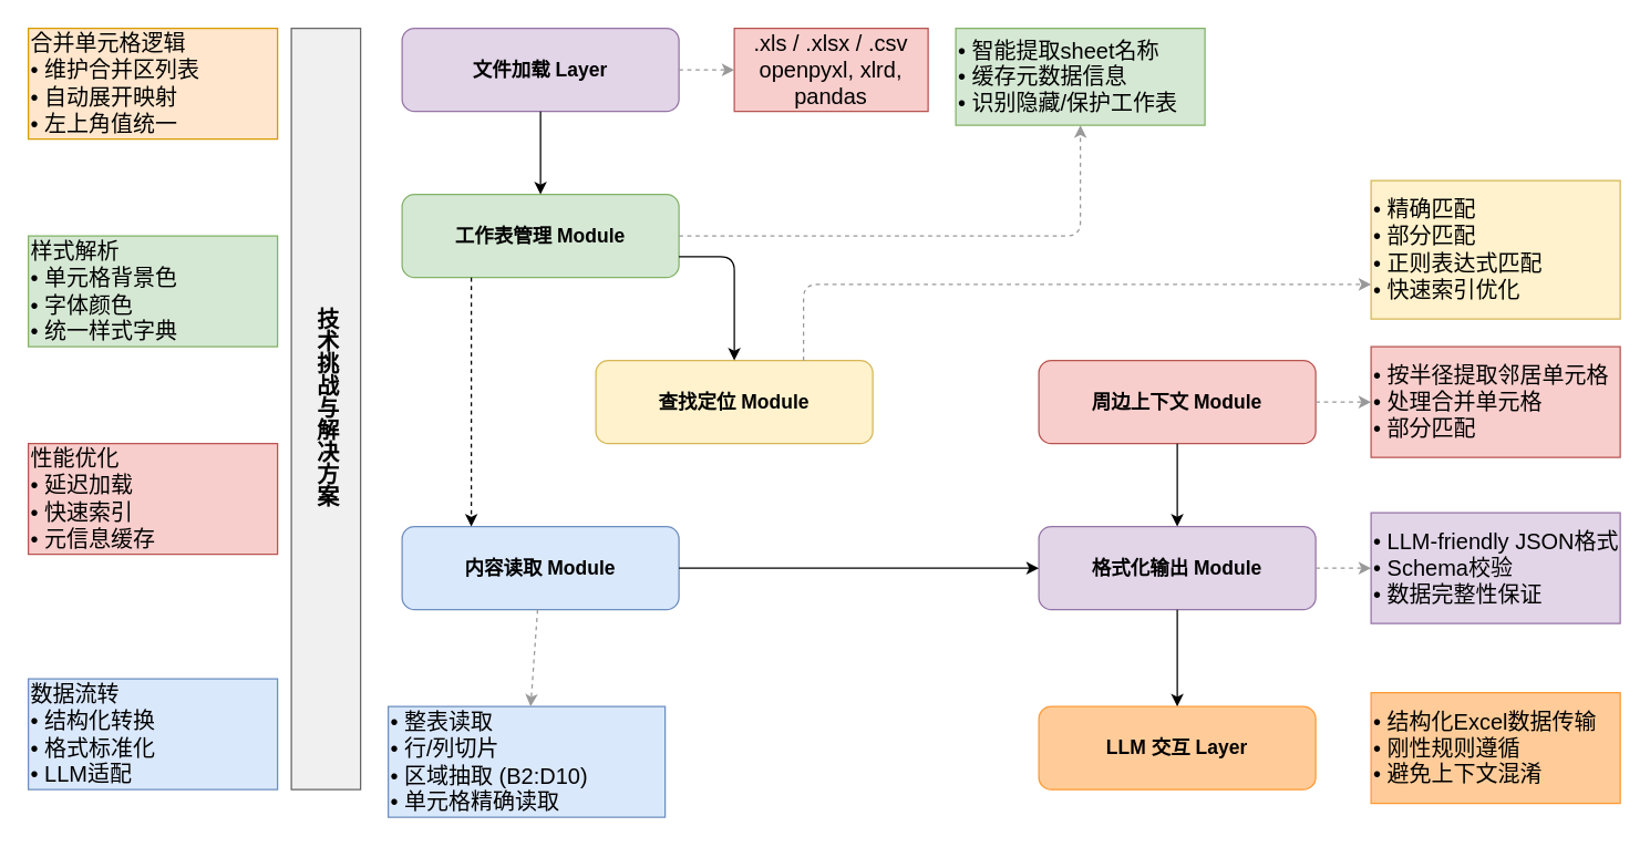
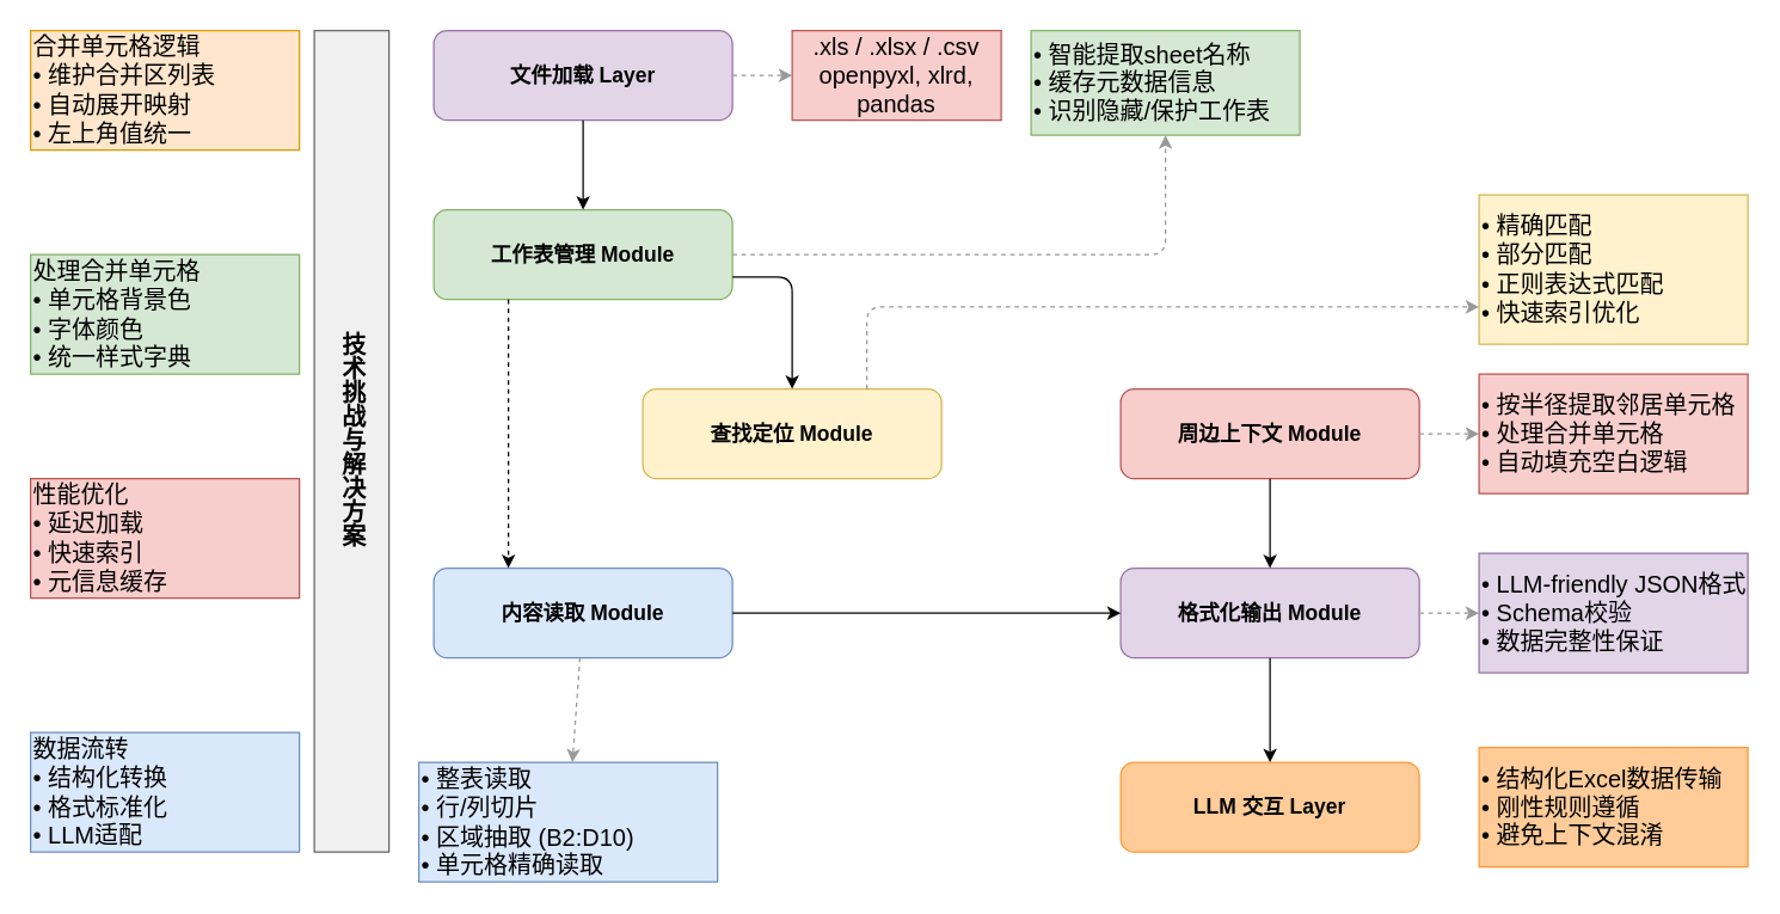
  <mxCell id="0" />
  <mxCell id="1" parent="0" />
  <mxCell id="2" value="文件加载 Layer" style="rounded=1;whiteSpace=wrap;html=1;fillColor=#e1d5e7;strokeColor=#9673a6;fontSize=14;fontStyle=1" parent="1" vertex="1"><mxGeometry x="290" y="20" width="200" height="60" as="geometry" /></mxCell>
  <mxCell id="3" value=".xls / .xlsx / .csv&#10;openpyxl, xlrd, pandas" style="rounded=0;whiteSpace=wrap;html=1;fillColor=#f8cecc;strokeColor=#b85450;fontSize=16;" parent="1" vertex="1"><mxGeometry x="530" y="20" width="140" height="60" as="geometry" /></mxCell>
  <mxCell id="4" value="工作表管理 Module" style="rounded=1;whiteSpace=wrap;html=1;fillColor=#d5e8d4;strokeColor=#82b366;fontSize=14;fontStyle=1" parent="1" vertex="1"><mxGeometry x="290" y="140" width="200" height="60" as="geometry" /></mxCell>
  <mxCell id="5" value="• 智能提取sheet名称&#10;• 缓存元数据信息&#10;• 识别隐藏/保护工作表" style="rounded=0;whiteSpace=wrap;html=1;fillColor=#d5e8d4;strokeColor=#82b366;fontSize=16;align=left" parent="1" vertex="1"><mxGeometry x="690" y="20" width="180" height="70" as="geometry" /></mxCell>
  <mxCell id="6" value="查找定位 Module" style="rounded=1;whiteSpace=wrap;html=1;fillColor=#fff2cc;strokeColor=#d6b656;fontSize=14;fontStyle=1" parent="1" vertex="1"><mxGeometry x="430" y="260" width="200" height="60" as="geometry" /></mxCell>
  <mxCell id="7" value="• 精确匹配&#10;• 部分匹配&#10;• 正则表达式匹配&#10;• 快速索引优化" style="rounded=0;whiteSpace=wrap;html=1;fillColor=#fff2cc;strokeColor=#d6b656;fontSize=16;align=left" parent="1" vertex="1"><mxGeometry x="990" y="130" width="180" height="100" as="geometry" /></mxCell>
  <mxCell id="8" value="内容读取 Module" style="rounded=1;whiteSpace=wrap;html=1;fillColor=#dae8fc;strokeColor=#6c8ebf;fontSize=14;fontStyle=1" parent="1" vertex="1"><mxGeometry x="290" y="380" width="200" height="60" as="geometry" /></mxCell>
  <mxCell id="9" value="• 整表读取&#10;• 行/列切片&#10;• 区域抽取 (B2:D10)&#10;• 单元格精确读取" style="rounded=0;whiteSpace=wrap;html=1;fillColor=#dae8fc;strokeColor=#6c8ebf;fontSize=16;align=left" parent="1" vertex="1"><mxGeometry x="280" y="510" width="200" height="80" as="geometry" /></mxCell>
  <mxCell id="10" value="周边上下文 Module" style="rounded=1;whiteSpace=wrap;html=1;fillColor=#f8cecc;strokeColor=#b85450;fontSize=14;fontStyle=1" parent="1" vertex="1"><mxGeometry x="750" y="260" width="200" height="60" as="geometry" /></mxCell>
- <mxCell id="11" value="• 按半径提取邻居单元格&#10;• 处理合并单元格&#10;• 部分匹配" style="rounded=0;whiteSpace=wrap;html=1;fillColor=#f8cecc;strokeColor=#b85450;fontSize=16;align=left" parent="1" vertex="1"><mxGeometry x="990" y="250" width="180" height="80" as="geometry" /></mxCell>
+ <mxCell id="11" value="• 按半径提取邻居单元格&#10;• 处理合并单元格&#10;• 自动填充空白逻辑" style="rounded=0;whiteSpace=wrap;html=1;fillColor=#f8cecc;strokeColor=#b85450;fontSize=16;align=left" parent="1" vertex="1"><mxGeometry x="990" y="250" width="180" height="80" as="geometry" /></mxCell>
  <mxCell id="12" value="格式化输出 Module" style="rounded=1;whiteSpace=wrap;html=1;fillColor=#e1d5e7;strokeColor=#9673a6;fontSize=14;fontStyle=1" parent="1" vertex="1"><mxGeometry x="750" y="380" width="200" height="60" as="geometry" /></mxCell>
  <mxCell id="13" value="• LLM-friendly JSON格式&#10;• Schema校验&#10;• 数据完整性保证" style="rounded=0;whiteSpace=wrap;html=1;fillColor=#e1d5e7;strokeColor=#9673a6;fontSize=16;align=left" parent="1" vertex="1"><mxGeometry x="990" y="370" width="180" height="80" as="geometry" /></mxCell>
  <mxCell id="14" value="LLM 交互 Layer" style="rounded=1;whiteSpace=wrap;html=1;fillColor=#ffcc99;strokeColor=#ff9933;fontSize=14;fontStyle=1" parent="1" vertex="1"><mxGeometry x="750" y="510" width="200" height="60" as="geometry" /></mxCell>
  <mxCell id="15" value="• 结构化Excel数据传输&#10;• 刚性规则遵循&#10;• 避免上下文混淆" style="rounded=0;whiteSpace=wrap;html=1;fillColor=#ffcc99;strokeColor=#ff9933;fontSize=16;align=left" parent="1" vertex="1"><mxGeometry x="990" y="500" width="180" height="80" as="geometry" /></mxCell>
  <mxCell id="16" value="技术挑战与解决方案" style="rounded=0;whiteSpace=wrap;html=1;fillColor=#f0f0f0;strokeColor=#666666;fontSize=16;fontStyle=1;textDirection=vertical-lr;" parent="1" vertex="1"><mxGeometry y="20" width="50" height="550" as="geometry" x="210" /></mxCell>
  <mxCell id="17" value="合并单元格逻辑&#10;• 维护合并区列表&#10;• 自动展开映射&#10;• 左上角值统一" style="rounded=0;whiteSpace=wrap;html=1;fillColor=#ffe6cc;strokeColor=#d79b00;fontSize=16;align=left" parent="1" vertex="1"><mxGeometry x="20" y="20" width="180" height="80" as="geometry" /></mxCell>
- <mxCell id="18" value="样式解析&#10;• 单元格背景色&#10;• 字体颜色&#10;• 统一样式字典" style="rounded=0;whiteSpace=wrap;html=1;fillColor=#d5e8d4;strokeColor=#82b366;fontSize=16;align=left" parent="1" vertex="1"><mxGeometry x="20" y="170" width="180" height="80" as="geometry" /></mxCell>
+ <mxCell id="18" value="处理合并单元格&#10;• 单元格背景色&#10;• 字体颜色&#10;• 统一样式字典" style="rounded=0;whiteSpace=wrap;html=1;fillColor=#d5e8d4;strokeColor=#82b366;fontSize=16;align=left" parent="1" vertex="1"><mxGeometry x="20" y="170" width="180" height="80" as="geometry" /></mxCell>
  <mxCell id="19" value="性能优化&#10;• 延迟加载&#10;• 快速索引&#10;• 元信息缓存" style="rounded=0;whiteSpace=wrap;html=1;fillColor=#f8cecc;strokeColor=#b85450;fontSize=16;align=left" parent="1" vertex="1"><mxGeometry x="20" y="320" width="180" height="80" as="geometry" /></mxCell>
  <mxCell id="20" value="数据流转&#10;• 结构化转换&#10;• 格式标准化&#10;• LLM适配" style="rounded=0;whiteSpace=wrap;html=1;fillColor=#dae8fc;strokeColor=#6c8ebf;fontSize=16;align=left" parent="1" vertex="1"><mxGeometry x="20" y="490" width="180" height="80" as="geometry" /></mxCell>
  <mxCell id="21" parent="1" source="2" target="4" edge="1"><mxGeometry relative="1" as="geometry" /></mxCell>
  <mxCell id="22" style="exitX=1;exitY=0.75;exitDx=0;exitDy=0;" parent="1" source="4" target="6" edge="1"><mxGeometry relative="1" as="geometry"><Array as="points"><mxPoint x="530" y="185" /></Array></mxGeometry></mxCell>
  <mxCell id="23" style="exitX=0.25;exitY=1;exitDx=0;exitDy=0;entryX=0.25;entryY=0;entryDx=0;entryDy=0;dashed=1;" parent="1" source="4" target="8" edge="1"><mxGeometry relative="1" as="geometry" /></mxCell>
  <mxCell id="24" parent="1" source="6" target="12" edge="1" style=";"><mxGeometry relative="1" as="geometry" /></mxCell>
  <mxCell id="25" parent="1" source="8" target="12" edge="1"><mxGeometry relative="1" as="geometry" /></mxCell>
  <mxCell id="26" parent="1" source="10" target="12" edge="1"><mxGeometry relative="1" as="geometry" /></mxCell>
  <mxCell id="27" parent="1" source="12" target="14" edge="1"><mxGeometry relative="1" as="geometry" /></mxCell>
  <mxCell id="28" style="dashed=1;strokeColor=#999999" parent="1" source="2" target="3" edge="1"><mxGeometry relative="1" as="geometry" /></mxCell>
  <mxCell id="29" style="dashed=1;strokeColor=#999999;entryX=0.5;entryY=1;entryDx=0;entryDy=0;" parent="1" source="4" target="5" edge="1"><mxGeometry relative="1" as="geometry"><Array as="points"><mxPoint x="780" y="170" /></Array></mxGeometry></mxCell>
  <mxCell id="30" style="dashed=1;strokeColor=#999999;exitX=0.75;exitY=0;exitDx=0;exitDy=0;entryX=0;entryY=0.75;entryDx=0;entryDy=0;" parent="1" source="6" target="7" edge="1"><mxGeometry relative="1" as="geometry"><Array as="points"><mxPoint x="580" y="205" /></Array></mxGeometry></mxCell>
  <mxCell id="31" style="dashed=1;strokeColor=#999999" parent="1" source="8" target="9" edge="1"><mxGeometry relative="1" as="geometry" /></mxCell>
  <mxCell id="32" style="dashed=1;strokeColor=#999999" parent="1" source="10" target="11" edge="1"><mxGeometry relative="1" as="geometry" /></mxCell>
  <mxCell id="33" style="dashed=1;strokeColor=#999999" parent="1" source="12" target="13" edge="1"><mxGeometry relative="1" as="geometry" /></mxCell>
